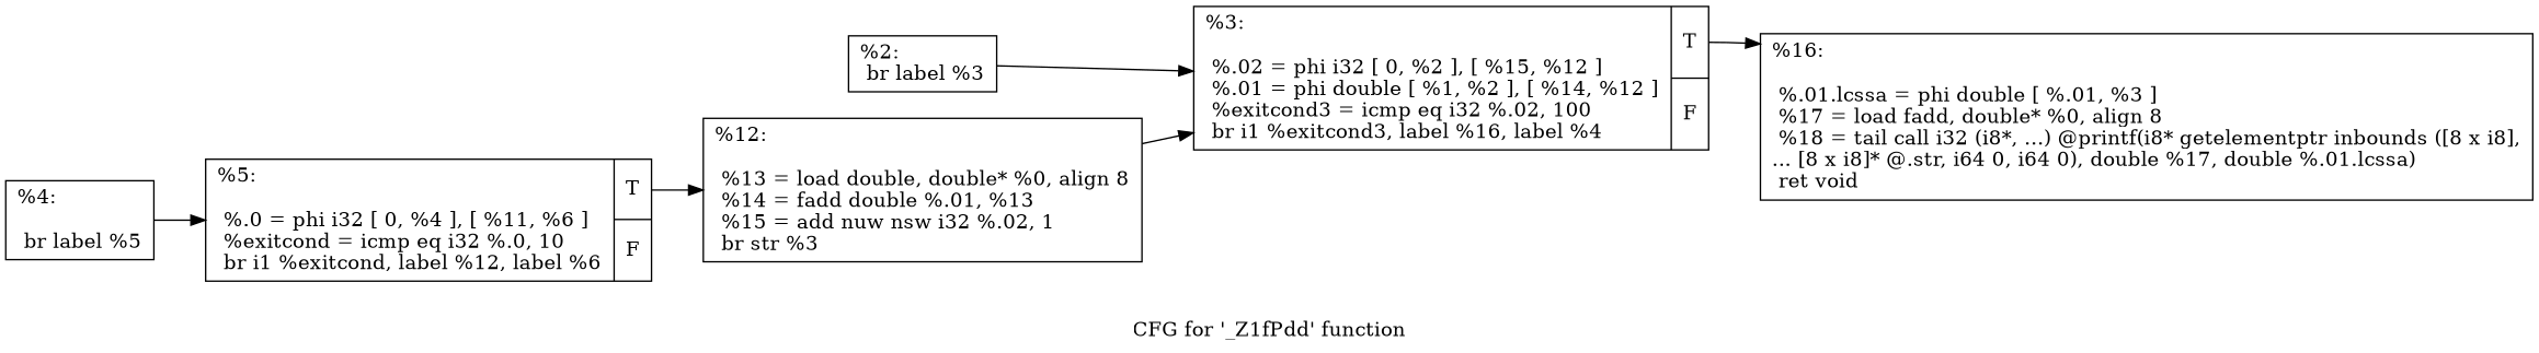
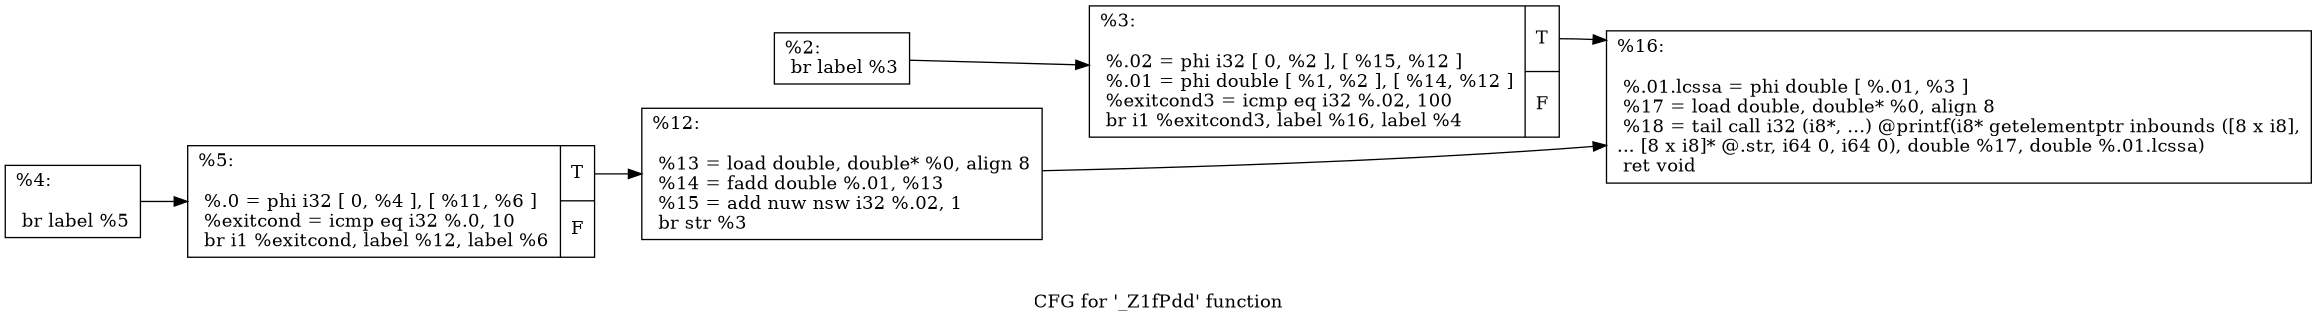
  digraph {
    label="CFG for '_Z1fPdd' function"
    rankdir=LR
    node [shape=record]
    n1 [label="{%2:\l  br label %3\l}"]
    n2 [label="{%3:\l\l  %.02 = phi i32 [ 0, %2 ], [ %15, %12 ]\l  %.01 = phi double [ %1, %2 ], [ %14, %12 ]\l  %exitcond3 = icmp eq i32 %.02, 100\l  br i1 %exitcond3, label %16, label %4\l|{<s0>T|<s1>F}}"]
-   n3 [label="{%16:\l\l  %.01.lcssa = phi double [ %.01, %3 ]\l  %17 = load fadd, double* %0, align 8\l  %18 = tail call i32 (i8*, ...) @printf(i8* getelementptr inbounds ([8 x i8],\l... [8 x i8]* @.str, i64 0, i64 0), double %17, double %.01.lcssa)\l  ret void\l}"]
+   n3 [label="{%16:\l\l  %.01.lcssa = phi double [ %.01, %3 ]\l  %17 = load double, double* %0, align 8\l  %18 = tail call i32 (i8*, ...) @printf(i8* getelementptr inbounds ([8 x i8],\l... [8 x i8]* @.str, i64 0, i64 0), double %17, double %.01.lcssa)\l  ret void\l}"]
    n4 [label="{%4:\l\l  br label %5\l}"]
    n5 [label="{%5:\l\l  %.0 = phi i32 [ 0, %4 ], [ %11, %6 ]\l  %exitcond = icmp eq i32 %.0, 10\l  br i1 %exitcond, label %12, label %6\l|{<s0>T|<s1>F}}"]
    n6 [label="{%12:\l\l  %13 = load double, double* %0, align 8\l  %14 = fadd double %.01, %13\l  %15 = add nuw nsw i32 %.02, 1\l  br str %3\l}"]
    n1 -> n2
    n2 -> n3 [tailport=s0]
    n4 -> n5
    n5 -> n6 [tailport=s0]
-   n6 -> n2
+   n6 -> n3
  }
